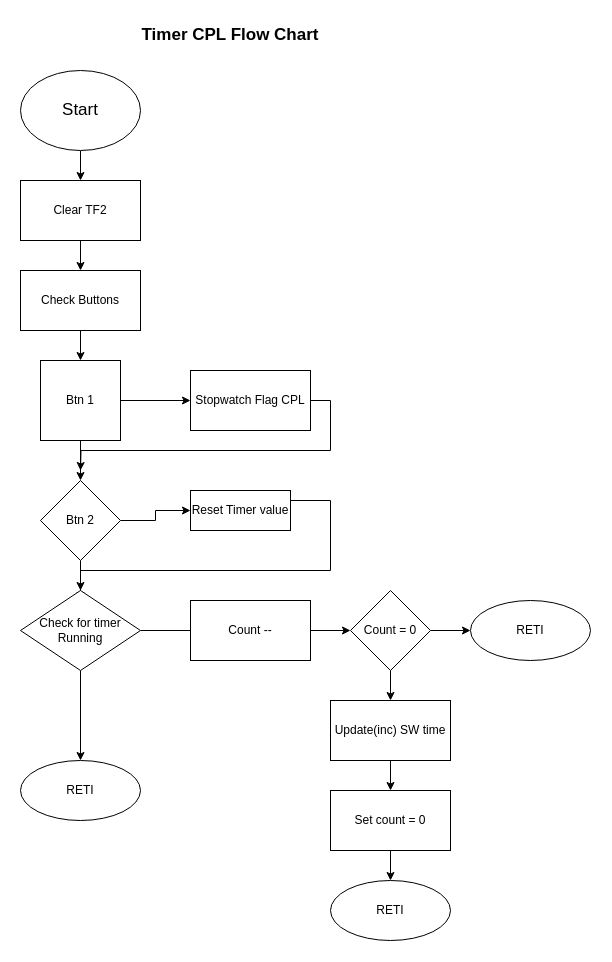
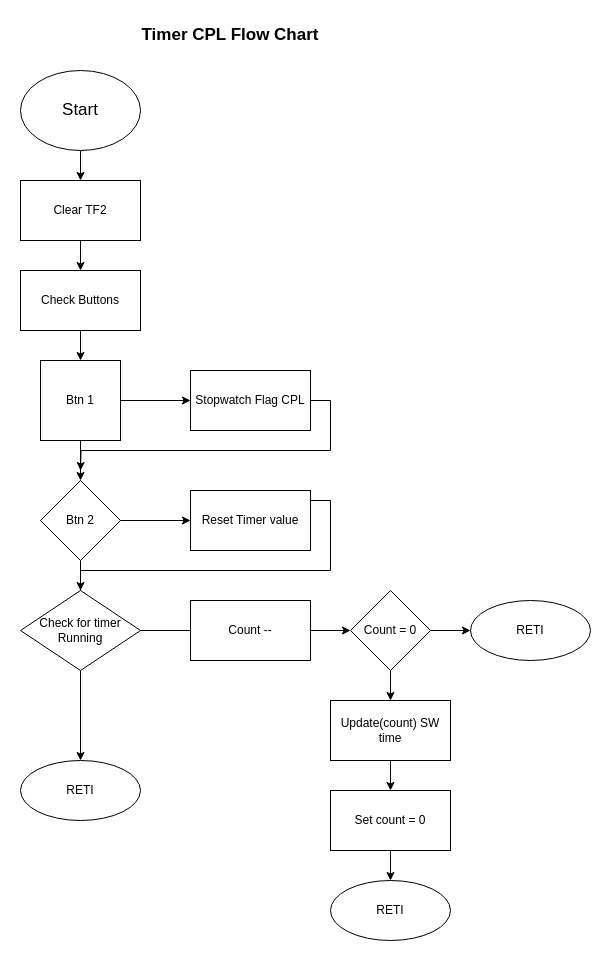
  <mxCell id="0" />
  <mxCell id="1" parent="0" />
  <mxCell id="2" value="" style="edgeStyle=orthogonalEdgeStyle;rounded=0;orthogonalLoop=1;jettySize=auto;html=1;fontSize=17;" edge="1" parent="1" source="3" target="5"><mxGeometry relative="1" as="geometry" /></mxCell>
  <mxCell id="3" value="&lt;font style=&quot;font-size: 17px;&quot;&gt;Start&lt;/font&gt;" style="ellipse;whiteSpace=wrap;html=1;" vertex="1" parent="1"><mxGeometry x="20" y="70" width="120" height="80" as="geometry" /></mxCell>
  <mxCell id="4" value="" style="edgeStyle=orthogonalEdgeStyle;rounded=0;orthogonalLoop=1;jettySize=auto;html=1;fontSize=17;" edge="1" parent="1" source="5" target="7"><mxGeometry relative="1" as="geometry" /></mxCell>
  <mxCell id="5" value="Clear TF2" style="whiteSpace=wrap;html=1;" vertex="1" parent="1"><mxGeometry x="20" y="180" width="120" height="60" as="geometry" /></mxCell>
  <mxCell id="6" value="" style="edgeStyle=orthogonalEdgeStyle;rounded=0;orthogonalLoop=1;jettySize=auto;html=1;fontSize=17;" edge="1" parent="1" source="7" target="10"><mxGeometry relative="1" as="geometry" /></mxCell>
  <mxCell id="7" value="Check Buttons" style="whiteSpace=wrap;html=1;" vertex="1" parent="1"><mxGeometry x="20" y="270" width="120" height="60" as="geometry" /></mxCell>
  <mxCell id="8" value="" style="edgeStyle=orthogonalEdgeStyle;rounded=0;orthogonalLoop=1;jettySize=auto;html=1;fontSize=17;" edge="1" parent="1" source="10" target="12"><mxGeometry relative="1" as="geometry" /></mxCell>
  <mxCell id="9" value="" style="edgeStyle=orthogonalEdgeStyle;rounded=0;orthogonalLoop=1;jettySize=auto;html=1;fontSize=17;" edge="1" parent="1" source="10" target="15"><mxGeometry relative="1" as="geometry" /></mxCell>
  <mxCell id="10" value="Btn 1" style="whiteSpace=wrap;html=1;rounded=0;" vertex="1" parent="1"><mxGeometry x="40" y="360" width="80" height="80" as="geometry" /></mxCell>
  <mxCell id="11" style="edgeStyle=orthogonalEdgeStyle;rounded=0;orthogonalLoop=1;jettySize=auto;html=1;exitX=1;exitY=0.5;exitDx=0;exitDy=0;fontSize=17;" edge="1" parent="1" source="12"><mxGeometry relative="1" as="geometry"><mxPoint x="80" y="470" as="targetPoint" /></mxGeometry></mxCell>
  <mxCell id="12" value="Stopwatch Flag CPL" style="whiteSpace=wrap;html=1;" vertex="1" parent="1"><mxGeometry x="190" y="370" width="120" height="60" as="geometry" /></mxCell>
  <mxCell id="13" value="" style="edgeStyle=orthogonalEdgeStyle;rounded=0;orthogonalLoop=1;jettySize=auto;html=1;fontSize=17;" edge="1" parent="1" source="15" target="17"><mxGeometry relative="1" as="geometry" /></mxCell>
  <mxCell id="14" value="" style="edgeStyle=orthogonalEdgeStyle;rounded=0;orthogonalLoop=1;jettySize=auto;html=1;fontSize=17;" edge="1" parent="1" source="15" target="20"><mxGeometry relative="1" as="geometry" /></mxCell>
  <mxCell id="15" value="Btn 2" style="rhombus;whiteSpace=wrap;html=1;" vertex="1" parent="1"><mxGeometry x="40" y="480" width="80" height="80" as="geometry" /></mxCell>
  <mxCell id="16" style="edgeStyle=orthogonalEdgeStyle;rounded=0;orthogonalLoop=1;jettySize=auto;html=1;fontSize=17;" edge="1" parent="1" source="17"><mxGeometry relative="1" as="geometry"><mxPoint x="80" y="600" as="targetPoint" /><Array as="points"><mxPoint x="330" y="500" /><mxPoint x="330" y="570" /><mxPoint x="80" y="570" /></Array></mxGeometry></mxCell>
- <mxCell id="17" value="Reset Timer value" style="whiteSpace=wrap;html=1;" vertex="1" parent="1"><mxGeometry x="190" y="490" width="100" height="40" as="geometry" /></mxCell>
+ <mxCell id="17" value="Reset Timer value" style="whiteSpace=wrap;html=1;" vertex="1" parent="1"><mxGeometry x="190" y="490" width="120" height="60" as="geometry" /></mxCell>
  <mxCell id="18" value="" style="edgeStyle=orthogonalEdgeStyle;rounded=0;orthogonalLoop=1;jettySize=auto;html=1;fontSize=17;endArrow=none;" edge="1" parent="1" source="20" target="22"><mxGeometry relative="1" as="geometry" /></mxCell>
  <mxCell id="19" value="" style="edgeStyle=orthogonalEdgeStyle;rounded=0;orthogonalLoop=1;jettySize=auto;html=1;fontSize=17;" edge="1" parent="1" source="20" target="32"><mxGeometry relative="1" as="geometry" /></mxCell>
  <mxCell id="20" value="Check for timer Running" style="rhombus;whiteSpace=wrap;html=1;" vertex="1" parent="1"><mxGeometry x="20" y="590" width="120" height="80" as="geometry" /></mxCell>
  <mxCell id="21" value="" style="edgeStyle=orthogonalEdgeStyle;rounded=0;orthogonalLoop=1;jettySize=auto;html=1;fontSize=17;" edge="1" parent="1" source="22" target="25"><mxGeometry relative="1" as="geometry" /></mxCell>
  <mxCell id="22" value="Count --" style="whiteSpace=wrap;html=1;" vertex="1" parent="1"><mxGeometry x="190" y="600" width="120" height="60" as="geometry" /></mxCell>
  <mxCell id="23" value="" style="edgeStyle=orthogonalEdgeStyle;rounded=0;orthogonalLoop=1;jettySize=auto;html=1;fontSize=17;" edge="1" parent="1" source="25" target="26"><mxGeometry relative="1" as="geometry" /></mxCell>
  <mxCell id="24" value="" style="edgeStyle=orthogonalEdgeStyle;rounded=0;orthogonalLoop=1;jettySize=auto;html=1;fontSize=17;" edge="1" parent="1" source="25" target="28"><mxGeometry relative="1" as="geometry" /></mxCell>
  <mxCell id="25" value="Count = 0" style="rhombus;whiteSpace=wrap;html=1;" vertex="1" parent="1"><mxGeometry x="350" y="590" width="80" height="80" as="geometry" /></mxCell>
  <mxCell id="26" value="RETI" style="ellipse;whiteSpace=wrap;html=1;" vertex="1" parent="1"><mxGeometry x="470" y="600" width="120" height="60" as="geometry" /></mxCell>
  <mxCell id="27" value="" style="edgeStyle=orthogonalEdgeStyle;rounded=0;orthogonalLoop=1;jettySize=auto;html=1;fontSize=17;" edge="1" parent="1" source="28" target="30"><mxGeometry relative="1" as="geometry" /></mxCell>
- <mxCell id="28" value="Update(inc) SW time" style="whiteSpace=wrap;html=1;" vertex="1" parent="1"><mxGeometry x="330" y="700" width="120" height="60" as="geometry" /></mxCell>
+ <mxCell id="28" value="Update(count) SW time" style="whiteSpace=wrap;html=1;" vertex="1" parent="1"><mxGeometry x="330" y="700" width="120" height="60" as="geometry" /></mxCell>
  <mxCell id="29" value="" style="edgeStyle=orthogonalEdgeStyle;rounded=0;orthogonalLoop=1;jettySize=auto;html=1;fontSize=17;" edge="1" parent="1" source="30" target="31"><mxGeometry relative="1" as="geometry" /></mxCell>
  <mxCell id="30" value="Set count = 0" style="whiteSpace=wrap;html=1;" vertex="1" parent="1"><mxGeometry x="330" y="790" width="120" height="60" as="geometry" /></mxCell>
  <mxCell id="31" value="RETI" style="ellipse;whiteSpace=wrap;html=1;" vertex="1" parent="1"><mxGeometry x="330" y="880" width="120" height="60" as="geometry" /></mxCell>
  <mxCell id="32" value="RETI" style="ellipse;whiteSpace=wrap;html=1;" vertex="1" parent="1"><mxGeometry x="20" y="760" width="120" height="60" as="geometry" /></mxCell>
  <mxCell id="33" value="&lt;b&gt;Timer CPL Flow Chart&lt;/b&gt;" style="text;html=1;strokeColor=none;fillColor=none;align=center;verticalAlign=middle;whiteSpace=wrap;rounded=0;fontSize=17;" vertex="1" parent="1"><mxGeometry x="130" y="20" width="200" height="30" as="geometry" /></mxCell>
